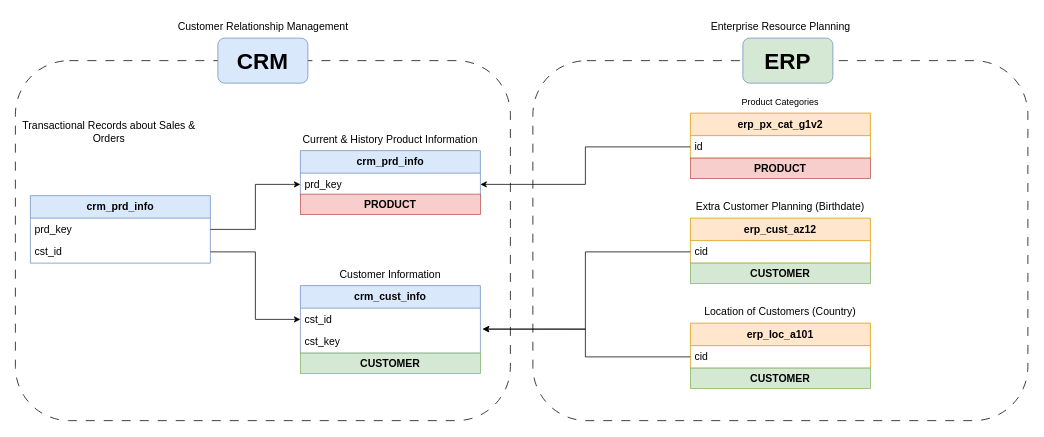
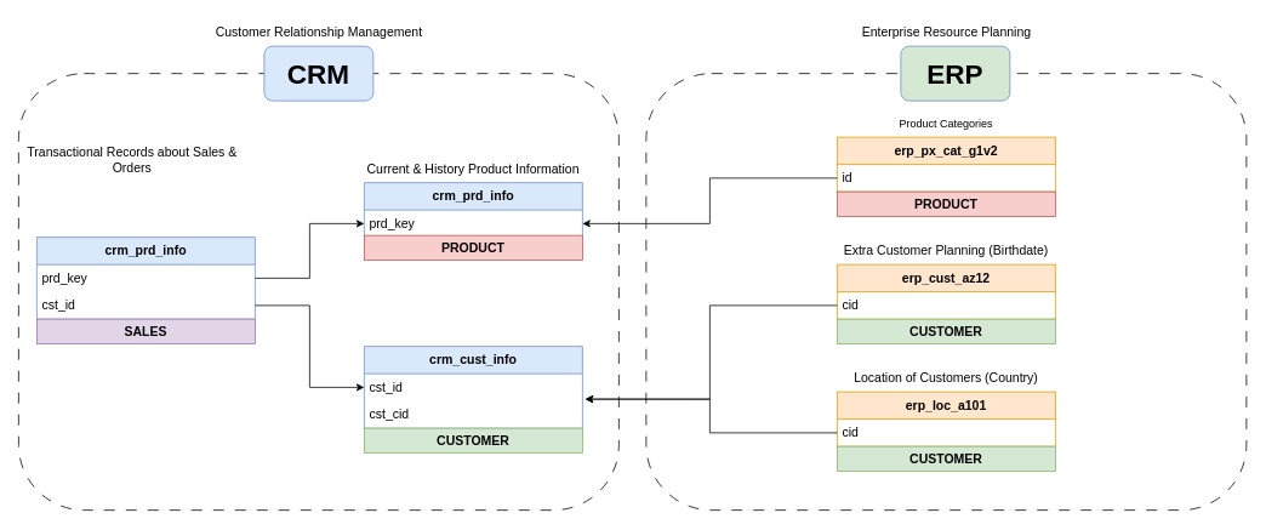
  <mxCell id="0" />
  <mxCell id="1" parent="0" />
  <mxCell id="2" value="&#10;&lt;b style=&quot;forced-color-adjust: none; color: rgb(0, 0, 0); font-family: Helvetica; font-size: 14px; font-style: normal; font-variant-ligatures: normal; font-variant-caps: normal; letter-spacing: normal; orphans: 2; text-align: center; text-indent: 0px; text-transform: none; widows: 2; word-spacing: 0px; -webkit-text-stroke-width: 0px; white-space: normal; background-color: rgb(236, 236, 236); text-decoration-thickness: initial; text-decoration-style: initial; text-decoration-color: initial;&quot;&gt;CUSTOMER&lt;/b&gt;&#10;&#10;" style="rounded=1;whiteSpace=wrap;html=1;fillColor=none;dashed=1;dashPattern=12 12;" parent="1" vertex="1"><mxGeometry x="710" y="80" width="660" height="480" as="geometry" /></mxCell>
  <mxCell id="3" value="&lt;font style=&quot;font-size: 14px;&quot;&gt;&lt;b&gt;crm_cust_info&lt;/b&gt;&lt;/font&gt;" style="swimlane;fontStyle=0;childLayout=stackLayout;horizontal=1;startSize=30;horizontalStack=0;resizeParent=1;resizeParentMax=0;resizeLast=0;collapsible=1;marginBottom=0;whiteSpace=wrap;html=1;fillColor=#dae8fc;strokeColor=#6c8ebf;" parent="1" vertex="1"><mxGeometry x="400" y="380" width="240" height="90" as="geometry" /></mxCell>
  <mxCell id="4" value="&lt;font style=&quot;font-size: 14px;&quot;&gt;cst_id&lt;/font&gt;" style="text;strokeColor=none;fillColor=none;align=left;verticalAlign=middle;spacingLeft=4;spacingRight=4;overflow=hidden;points=[[0,0.5],[1,0.5]];portConstraint=eastwest;rotatable=0;whiteSpace=wrap;html=1;" parent="3" vertex="1"><mxGeometry y="30" width="240" height="30" as="geometry" /></mxCell>
- <mxCell id="5" value="&lt;font style=&quot;font-size: 14px;&quot;&gt;cst_key&lt;/font&gt;" style="text;strokeColor=none;fillColor=none;align=left;verticalAlign=middle;spacingLeft=4;spacingRight=4;overflow=hidden;points=[[0,0.5],[1,0.5]];portConstraint=eastwest;rotatable=0;whiteSpace=wrap;html=1;" parent="3" vertex="1"><mxGeometry y="60" width="240" height="30" as="geometry" /></mxCell>
- <mxCell id="6" value="&lt;font style=&quot;font-size: 14px;&quot;&gt;Customer Information&lt;/font&gt;" style="whiteSpace=wrap;html=1;strokeColor=none;fillColor=none;glass=0;dashed=1;dashPattern=12 12;" parent="1" vertex="1"><mxGeometry x="400" y="350" width="240" height="30" as="geometry" /></mxCell>
+ <mxCell id="5" value="&lt;font style=&quot;font-size: 14px;&quot;&gt;cst_cid&lt;/font&gt;" style="text;strokeColor=none;fillColor=none;align=left;verticalAlign=middle;spacingLeft=4;spacingRight=4;overflow=hidden;points=[[0,0.5],[1,0.5]];portConstraint=eastwest;rotatable=0;whiteSpace=wrap;html=1;" parent="3" vertex="1"><mxGeometry y="60" width="240" height="30" as="geometry" /></mxCell>
  <mxCell id="7" value="&lt;font style=&quot;font-size: 14px;&quot;&gt;&lt;b&gt;crm_prd_info&lt;/b&gt;&lt;/font&gt;" style="swimlane;fontStyle=0;childLayout=stackLayout;horizontal=1;startSize=30;horizontalStack=0;resizeParent=1;resizeParentMax=0;resizeLast=0;collapsible=1;marginBottom=0;whiteSpace=wrap;html=1;fillColor=#dae8fc;strokeColor=#6c8ebf;" parent="1" vertex="1"><mxGeometry x="400" y="200" width="240" height="60" as="geometry" /></mxCell>
  <mxCell id="8" value="&lt;font style=&quot;font-size: 14px;&quot;&gt;prd_key&lt;/font&gt;" style="text;strokeColor=none;fillColor=none;align=left;verticalAlign=middle;spacingLeft=4;spacingRight=4;overflow=hidden;points=[[0,0.5],[1,0.5]];portConstraint=eastwest;rotatable=0;whiteSpace=wrap;html=1;" parent="7" vertex="1"><mxGeometry y="30" width="240" height="30" as="geometry" /></mxCell>
  <mxCell id="9" value="&lt;font style=&quot;font-size: 14px;&quot;&gt;Current &amp;amp; History Product Information&lt;/font&gt;" style="whiteSpace=wrap;html=1;strokeColor=none;fillColor=none;glass=0;dashed=1;dashPattern=12 12;" parent="1" vertex="1"><mxGeometry x="400" y="170" width="240" height="30" as="geometry" /></mxCell>
  <mxCell id="10" value="&lt;font style=&quot;font-size: 14px;&quot;&gt;&lt;b&gt;crm_prd_info&lt;/b&gt;&lt;/font&gt;" style="swimlane;fontStyle=0;childLayout=stackLayout;horizontal=1;startSize=30;horizontalStack=0;resizeParent=1;resizeParentMax=0;resizeLast=0;collapsible=1;marginBottom=0;whiteSpace=wrap;html=1;fillColor=#dae8fc;strokeColor=#6c8ebf;" parent="1" vertex="1"><mxGeometry x="40" y="260" width="240" height="90" as="geometry" /></mxCell>
  <mxCell id="11" value="&lt;font style=&quot;font-size: 14px;&quot;&gt;prd_key&lt;/font&gt;" style="text;strokeColor=none;fillColor=none;align=left;verticalAlign=middle;spacingLeft=4;spacingRight=4;overflow=hidden;points=[[0,0.5],[1,0.5]];portConstraint=eastwest;rotatable=0;whiteSpace=wrap;html=1;" parent="10" vertex="1"><mxGeometry y="30" width="240" height="30" as="geometry" /></mxCell>
  <mxCell id="12" value="&lt;font style=&quot;font-size: 14px;&quot;&gt;cst_id&lt;/font&gt;" style="text;strokeColor=none;fillColor=none;align=left;verticalAlign=middle;spacingLeft=4;spacingRight=4;overflow=hidden;points=[[0,0.5],[1,0.5]];portConstraint=eastwest;rotatable=0;whiteSpace=wrap;html=1;" parent="10" vertex="1"><mxGeometry y="60" width="240" height="30" as="geometry" /></mxCell>
  <mxCell id="13" value="&lt;font style=&quot;font-size: 14px;&quot;&gt;Transactional Records about Sales &amp;amp; Orders&lt;/font&gt;" style="whiteSpace=wrap;html=1;strokeColor=none;fillColor=none;glass=0;dashed=1;dashPattern=12 12;" parent="1" vertex="1"><mxGeometry x="25" y="160" width="240" height="30" as="geometry" /></mxCell>
  <mxCell id="14" style="edgeStyle=orthogonalEdgeStyle;rounded=0;orthogonalLoop=1;jettySize=auto;html=1;" parent="1" source="11" target="8" edge="1"><mxGeometry relative="1" as="geometry" /></mxCell>
  <mxCell id="15" style="edgeStyle=orthogonalEdgeStyle;rounded=0;orthogonalLoop=1;jettySize=auto;html=1;entryX=0;entryY=0.5;entryDx=0;entryDy=0;" parent="1" source="12" target="4" edge="1"><mxGeometry relative="1" as="geometry" /></mxCell>
  <mxCell id="16" value="&lt;font style=&quot;font-size: 14px;&quot;&gt;&lt;b&gt;erp_cust_az12&lt;/b&gt;&lt;/font&gt;" style="swimlane;fontStyle=0;childLayout=stackLayout;horizontal=1;startSize=30;horizontalStack=0;resizeParent=1;resizeParentMax=0;resizeLast=0;collapsible=1;marginBottom=0;whiteSpace=wrap;html=1;fillColor=#ffe6cc;strokeColor=#d79b00;" parent="1" vertex="1"><mxGeometry x="920" y="290" width="240" height="60" as="geometry" /></mxCell>
  <mxCell id="17" value="&lt;font style=&quot;font-size: 14px;&quot;&gt;cid&lt;/font&gt;" style="text;strokeColor=none;fillColor=none;align=left;verticalAlign=middle;spacingLeft=4;spacingRight=4;overflow=hidden;points=[[0,0.5],[1,0.5]];portConstraint=eastwest;rotatable=0;whiteSpace=wrap;html=1;" parent="16" vertex="1"><mxGeometry y="30" width="240" height="30" as="geometry" /></mxCell>
  <mxCell id="18" value="&lt;font style=&quot;font-size: 14px;&quot;&gt;Extra Customer Planning (Birthdate)&lt;/font&gt;" style="whiteSpace=wrap;html=1;strokeColor=none;fillColor=none;glass=0;dashed=1;dashPattern=12 12;" parent="1" vertex="1"><mxGeometry x="900" y="260" width="280" height="30" as="geometry" /></mxCell>
  <mxCell id="19" style="edgeStyle=orthogonalEdgeStyle;rounded=0;orthogonalLoop=1;jettySize=auto;html=1;entryX=1.013;entryY=0.933;entryDx=0;entryDy=0;entryPerimeter=0;" parent="1" source="17" target="4" edge="1"><mxGeometry relative="1" as="geometry" /></mxCell>
  <mxCell id="20" value="&lt;font style=&quot;font-size: 14px;&quot;&gt;&lt;b&gt;erp_loc_a101&lt;/b&gt;&lt;/font&gt;" style="swimlane;fontStyle=0;childLayout=stackLayout;horizontal=1;startSize=30;horizontalStack=0;resizeParent=1;resizeParentMax=0;resizeLast=0;collapsible=1;marginBottom=0;whiteSpace=wrap;html=1;fillColor=#ffe6cc;strokeColor=#d79b00;" parent="1" vertex="1"><mxGeometry x="920" y="430" width="240" height="60" as="geometry" /></mxCell>
  <mxCell id="21" value="&lt;font style=&quot;font-size: 14px;&quot;&gt;cid&lt;/font&gt;" style="text;strokeColor=none;fillColor=none;align=left;verticalAlign=middle;spacingLeft=4;spacingRight=4;overflow=hidden;points=[[0,0.5],[1,0.5]];portConstraint=eastwest;rotatable=0;whiteSpace=wrap;html=1;" parent="20" vertex="1"><mxGeometry y="30" width="240" height="30" as="geometry" /></mxCell>
  <mxCell id="22" value="&lt;font style=&quot;font-size: 14px;&quot;&gt;Location of Customers (Country)&lt;/font&gt;" style="whiteSpace=wrap;html=1;strokeColor=none;fillColor=none;glass=0;dashed=1;dashPattern=12 12;" parent="1" vertex="1"><mxGeometry x="920" y="400" width="240" height="30" as="geometry" /></mxCell>
  <mxCell id="23" style="edgeStyle=orthogonalEdgeStyle;rounded=0;orthogonalLoop=1;jettySize=auto;html=1;entryX=1.013;entryY=0.933;entryDx=0;entryDy=0;entryPerimeter=0;" parent="1" source="21" target="4" edge="1"><mxGeometry relative="1" as="geometry" /></mxCell>
  <mxCell id="24" value="&lt;font style=&quot;font-size: 14px;&quot;&gt;&lt;b&gt;erp_px_cat_g1v2&lt;/b&gt;&lt;/font&gt;" style="swimlane;fontStyle=0;childLayout=stackLayout;horizontal=1;startSize=30;horizontalStack=0;resizeParent=1;resizeParentMax=0;resizeLast=0;collapsible=1;marginBottom=0;whiteSpace=wrap;html=1;fillColor=#ffe6cc;strokeColor=#d79b00;" parent="1" vertex="1"><mxGeometry x="920" y="150" width="240" height="60" as="geometry" /></mxCell>
  <mxCell id="25" value="&lt;font style=&quot;font-size: 14px;&quot;&gt;id&lt;/font&gt;" style="text;strokeColor=none;fillColor=none;align=left;verticalAlign=middle;spacingLeft=4;spacingRight=4;overflow=hidden;points=[[0,0.5],[1,0.5]];portConstraint=eastwest;rotatable=0;whiteSpace=wrap;html=1;" parent="24" vertex="1"><mxGeometry y="30" width="240" height="30" as="geometry" /></mxCell>
  <mxCell id="26" value="Product Categories" style="whiteSpace=wrap;html=1;strokeColor=none;fillColor=none;glass=0;dashed=1;dashPattern=12 12;" parent="1" vertex="1"><mxGeometry x="920" y="120" width="240" height="30" as="geometry" /></mxCell>
  <mxCell id="27" style="edgeStyle=orthogonalEdgeStyle;rounded=0;orthogonalLoop=1;jettySize=auto;html=1;entryX=1;entryY=0.5;entryDx=0;entryDy=0;" parent="1" source="25" target="8" edge="1"><mxGeometry relative="1" as="geometry" /></mxCell>
  <mxCell id="28" value="" style="rounded=1;whiteSpace=wrap;html=1;fillColor=none;dashed=1;dashPattern=12 12;" parent="1" vertex="1"><mxGeometry x="20" y="80" width="660" height="480" as="geometry" /></mxCell>
  <mxCell id="29" value="&lt;font style=&quot;font-size: 30px;&quot;&gt;&lt;b&gt;CRM&lt;/b&gt;&lt;/font&gt;" style="rounded=1;whiteSpace=wrap;html=1;fillColor=#dae8fc;strokeColor=#6c8ebf;" parent="1" vertex="1"><mxGeometry x="290" y="50" width="120" height="60" as="geometry" /></mxCell>
  <mxCell id="30" value="&lt;span style=&quot;font-size: 30px;&quot;&gt;&lt;b&gt;ERP&lt;/b&gt;&lt;/span&gt;" style="rounded=1;whiteSpace=wrap;html=1;fillColor=#d5e8d4;strokeColor=#6c8ebf;" parent="1" vertex="1"><mxGeometry x="990" y="50" width="120" height="60" as="geometry" /></mxCell>
  <mxCell id="31" value="&lt;font style=&quot;font-size: 14px;&quot;&gt;&lt;b&gt;PRODUCT&lt;/b&gt;&lt;/font&gt;" style="rounded=0;whiteSpace=wrap;html=1;fillColor=#f8cecc;strokeColor=#b85450;" parent="1" vertex="1"><mxGeometry x="920" y="210" width="240" height="27" as="geometry" /></mxCell>
  <mxCell id="32" value="&lt;font style=&quot;font-size: 14px;&quot;&gt;Customer Relationship Management&lt;/font&gt;" style="rounded=0;whiteSpace=wrap;html=1;strokeColor=none;gradientColor=none;fillColor=none;" parent="1" vertex="1"><mxGeometry x="158.5" y="20" width="383" height="30" as="geometry" /></mxCell>
  <mxCell id="33" value="&lt;font style=&quot;font-size: 14px;&quot;&gt;Enterprise Resource Planning&lt;/font&gt;" style="rounded=1;whiteSpace=wrap;html=1;fillColor=none;strokeColor=none;" parent="1" vertex="1"><mxGeometry x="848.5" y="20" width="383" height="30" as="geometry" /></mxCell>
  <mxCell id="34" value="&lt;font style=&quot;font-size: 14px;&quot;&gt;&lt;b&gt;PRODUCT&lt;/b&gt;&lt;/font&gt;" style="rounded=0;whiteSpace=wrap;html=1;fillColor=#f8cecc;strokeColor=#b85450;" parent="1" vertex="1"><mxGeometry x="400" y="258" width="240" height="27" as="geometry" /></mxCell>
+ <mxCell id="35" value="&lt;font style=&quot;font-size: 14px;&quot;&gt;&lt;b&gt;SALES&lt;/b&gt;&lt;/font&gt;" style="rounded=0;whiteSpace=wrap;html=1;fillColor=#e1d5e7;strokeColor=#9673a6;" parent="1" vertex="1"><mxGeometry x="40" y="350" width="240" height="27" as="geometry" /></mxCell>
  <mxCell id="36" value="&lt;font style=&quot;font-size: 14px;&quot;&gt;&lt;b&gt;CUSTOMER&lt;/b&gt;&lt;/font&gt;" style="rounded=0;whiteSpace=wrap;html=1;fillColor=#d5e8d4;strokeColor=#82b366;" parent="1" vertex="1"><mxGeometry x="400" y="470" width="240" height="27" as="geometry" /></mxCell>
  <mxCell id="37" value="&lt;font style=&quot;font-size: 14px;&quot;&gt;&lt;b&gt;CUSTOMER&lt;/b&gt;&lt;/font&gt;" style="rounded=0;whiteSpace=wrap;html=1;fillColor=#d5e8d4;strokeColor=#82b366;" parent="1" vertex="1"><mxGeometry x="920" y="350" width="240" height="27" as="geometry" /></mxCell>
  <mxCell id="38" value="&lt;font style=&quot;font-size: 14px;&quot;&gt;&lt;b&gt;CUSTOMER&lt;/b&gt;&lt;/font&gt;" style="rounded=0;whiteSpace=wrap;html=1;fillColor=#d5e8d4;strokeColor=#82b366;" parent="1" vertex="1"><mxGeometry x="920" y="490" width="240" height="27" as="geometry" /></mxCell>
